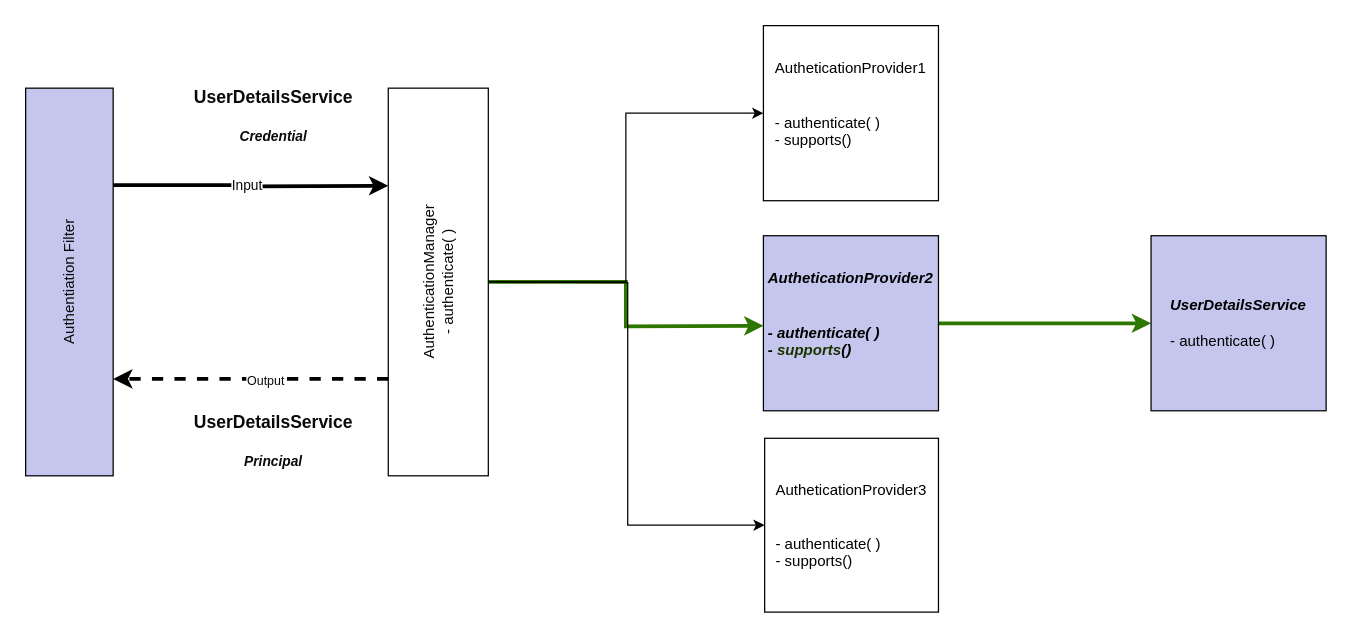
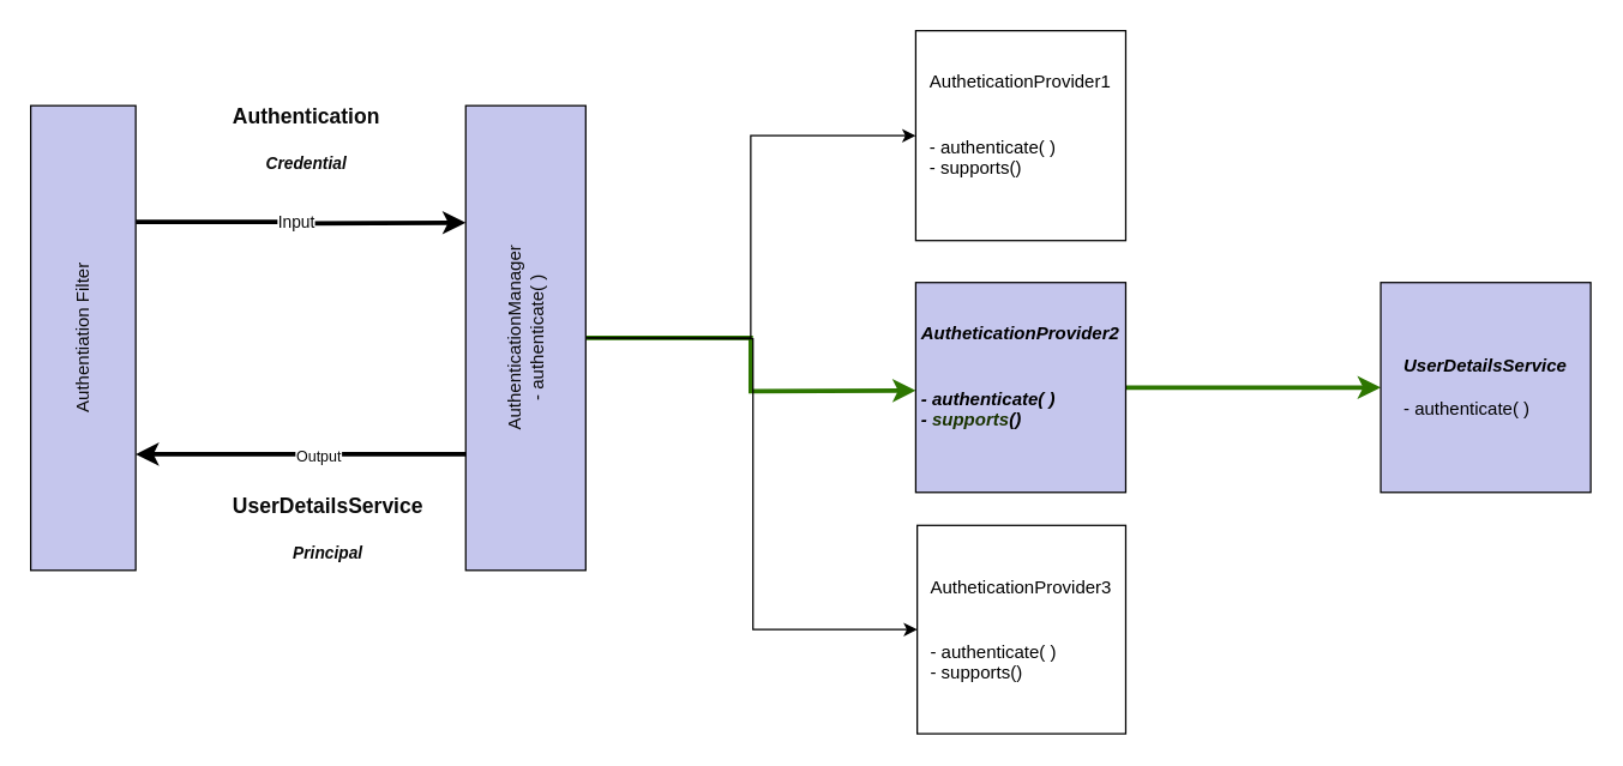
  <mxCell id="0" />
  <mxCell id="1" parent="0" />
  <mxCell id="2" style="edgeStyle=orthogonalEdgeStyle;rounded=0;orthogonalLoop=1;jettySize=auto;html=1;exitX=1;exitY=0.25;exitDx=0;exitDy=0;fontColor=#0A0A0A;targetPerimeterSpacing=0;strokeWidth=3;fontSize=3;" parent="1" source="4" edge="1"><mxGeometry relative="1" as="geometry"><mxPoint x="310" y="148" as="targetPoint" /></mxGeometry></mxCell>
  <mxCell id="3" value="Input" style="edgeLabel;html=1;align=center;verticalAlign=middle;resizable=0;points=[];fontColor=#0A0A0A;labelBackgroundColor=#FFFFFF;" parent="2" vertex="1" connectable="0"><mxGeometry x="-0.037" relative="1" as="geometry"><mxPoint as="offset" /></mxGeometry></mxCell>
  <mxCell id="4" value="Authentiation Filter" style="whiteSpace=wrap;html=1;verticalAlign=middle;horizontal=0;fillColor=#c5c6ed;fontColor=#0A0A0A;" parent="1" vertex="1"><mxGeometry x="20" y="70" width="70" height="310" as="geometry" /></mxCell>
  <mxCell id="5" style="edgeStyle=orthogonalEdgeStyle;rounded=0;orthogonalLoop=1;jettySize=auto;html=1;entryX=0;entryY=0.5;entryDx=0;entryDy=0;fontColor=#000000;fillColor=#60a917;strokeColor=#2D7600;targetPerimeterSpacing=0;strokeWidth=3;exitX=1;exitY=0.5;exitDx=0;exitDy=0;" parent="1" source="13" edge="1"><mxGeometry relative="1" as="geometry"><mxPoint x="480" y="170" as="sourcePoint" /><mxPoint x="610" y="260" as="targetPoint" /></mxGeometry></mxCell>
  <mxCell id="6" style="edgeStyle=orthogonalEdgeStyle;rounded=0;orthogonalLoop=1;jettySize=auto;html=1;entryX=0;entryY=0.5;entryDx=0;entryDy=0;fontColor=#000000;exitX=1;exitY=0.5;exitDx=0;exitDy=0;" parent="1" source="13" target="8" edge="1"><mxGeometry relative="1" as="geometry"><mxPoint x="480" y="170" as="sourcePoint" /></mxGeometry></mxCell>
  <mxCell id="7" style="edgeStyle=orthogonalEdgeStyle;rounded=0;orthogonalLoop=1;jettySize=auto;html=1;entryX=0;entryY=0.5;entryDx=0;entryDy=0;fontColor=#000000;" parent="1" target="11" edge="1"><mxGeometry relative="1" as="geometry"><mxPoint x="391" y="225" as="sourcePoint" /><mxPoint x="610" y="455" as="targetPoint" /></mxGeometry></mxCell>
  <mxCell id="8" value="AutheticationProvider1&lt;br&gt;&lt;div style=&quot;text-align: left&quot;&gt;&lt;span&gt;&lt;br&gt;&lt;/span&gt;&lt;/div&gt;&lt;div style=&quot;text-align: left&quot;&gt;&lt;span&gt;&lt;br&gt;&lt;/span&gt;&lt;/div&gt;&lt;div style=&quot;text-align: left&quot;&gt;&lt;span&gt;- authenticate( )&lt;/span&gt;&lt;/div&gt;&lt;div style=&quot;text-align: left&quot;&gt;&lt;span&gt;- supports()&lt;/span&gt;&lt;/div&gt;&lt;div style=&quot;text-align: left&quot;&gt;&lt;span&gt;&lt;br&gt;&lt;/span&gt;&lt;/div&gt;" style="whiteSpace=wrap;html=1;aspect=fixed;fontColor=#000000;verticalAlign=middle;fillColor=#FFFFFF;" parent="1" vertex="1"><mxGeometry x="610" y="20" width="140" height="140" as="geometry" /></mxCell>
  <mxCell id="9" style="edgeStyle=orthogonalEdgeStyle;rounded=0;orthogonalLoop=1;jettySize=auto;html=1;entryX=0;entryY=0.5;entryDx=0;entryDy=0;fontColor=#0A0A0A;targetPerimeterSpacing=0;strokeWidth=3;fillColor=#60a917;strokeColor=#2D7600;" parent="1" source="10" target="12" edge="1"><mxGeometry relative="1" as="geometry" /></mxCell>
  <mxCell id="10" value="&lt;b&gt;&lt;i&gt;AutheticationProvider2&lt;br&gt;&lt;/i&gt;&lt;/b&gt;&lt;div style=&quot;text-align: left&quot;&gt;&lt;span&gt;&lt;b&gt;&lt;i&gt;&lt;br&gt;&lt;/i&gt;&lt;/b&gt;&lt;/span&gt;&lt;/div&gt;&lt;div style=&quot;text-align: left&quot;&gt;&lt;span&gt;&lt;b&gt;&lt;i&gt;&lt;br&gt;&lt;/i&gt;&lt;/b&gt;&lt;/span&gt;&lt;/div&gt;&lt;div style=&quot;text-align: left&quot;&gt;&lt;span&gt;&lt;b&gt;&lt;i&gt;- authenticate( )&lt;/i&gt;&lt;/b&gt;&lt;/span&gt;&lt;/div&gt;&lt;div style=&quot;text-align: left&quot;&gt;&lt;b&gt;&lt;i&gt;- &lt;font color=&quot;#1a3300&quot;&gt;supports&lt;/font&gt;()&lt;/i&gt;&lt;/b&gt;&lt;/div&gt;&lt;div style=&quot;text-align: left&quot;&gt;&lt;span&gt;&lt;br&gt;&lt;/span&gt;&lt;/div&gt;" style="whiteSpace=wrap;html=1;aspect=fixed;fontColor=#000000;verticalAlign=middle;fillColor=#C5C6ED;" parent="1" vertex="1"><mxGeometry x="610" y="188" width="140" height="140" as="geometry" /></mxCell>
  <mxCell id="11" value="AutheticationProvider3&lt;br&gt;&lt;div style=&quot;text-align: left&quot;&gt;&lt;span&gt;&lt;br&gt;&lt;/span&gt;&lt;/div&gt;&lt;div style=&quot;text-align: left&quot;&gt;&lt;span&gt;&lt;br&gt;&lt;/span&gt;&lt;/div&gt;&lt;div style=&quot;text-align: left&quot;&gt;&lt;span&gt;- authenticate( )&lt;/span&gt;&lt;/div&gt;&lt;div style=&quot;text-align: left&quot;&gt;&lt;span&gt;- supports()&lt;/span&gt;&lt;/div&gt;" style="whiteSpace=wrap;html=1;aspect=fixed;fontColor=#000000;verticalAlign=middle;fillColor=#FFFFFF;" parent="1" vertex="1"><mxGeometry x="611" y="350" width="139" height="139" as="geometry" /></mxCell>
  <mxCell id="12" value="&lt;i style=&quot;font-weight: bold&quot;&gt;UserDetailsService&lt;br&gt;&lt;/i&gt;&lt;br&gt;&lt;div style=&quot;text-align: left&quot;&gt;- authenticate( )&lt;/div&gt;" style="whiteSpace=wrap;html=1;aspect=fixed;fontColor=#000000;verticalAlign=middle;fillColor=#C5C6ED;" parent="1" vertex="1"><mxGeometry x="920" y="188" width="140" height="140" as="geometry" /></mxCell>
- <mxCell id="13" value="AuthenticationManager&lt;br&gt;- authenticate( )" style="rounded=0;whiteSpace=wrap;html=1;fontColor=#0A0A0A;fillColor=#FFFFFF;verticalAlign=middle;horizontal=0;" parent="1" vertex="1"><mxGeometry x="310" y="70" width="80" height="310" as="geometry" /></mxCell>
- <mxCell id="14" value="" style="endArrow=classic;html=1;fontSize=11;fontColor=#0A0A0A;targetPerimeterSpacing=0;strokeWidth=3;exitX=0;exitY=0.75;exitDx=0;exitDy=0;entryX=1;entryY=0.75;entryDx=0;entryDy=0;dashed=1;" parent="1" source="13" target="4" edge="1"><mxGeometry width="50" height="50" relative="1" as="geometry"><mxPoint x="180" y="460" as="sourcePoint" /><mxPoint x="230" y="410" as="targetPoint" /></mxGeometry></mxCell>
+ <mxCell id="13" value="AuthenticationManager&lt;br&gt;- authenticate( )" style="rounded=0;whiteSpace=wrap;html=1;fontColor=#0A0A0A;fillColor=#c5c6ed;verticalAlign=middle;horizontal=0;" parent="1" vertex="1"><mxGeometry x="310" y="70" width="80" height="310" as="geometry" /></mxCell>
+ <mxCell id="14" value="" style="endArrow=classic;html=1;fontSize=11;fontColor=#0A0A0A;targetPerimeterSpacing=0;strokeWidth=3;exitX=0;exitY=0.75;exitDx=0;exitDy=0;entryX=1;entryY=0.75;entryDx=0;entryDy=0;" parent="1" source="13" target="4" edge="1"><mxGeometry width="50" height="50" relative="1" as="geometry"><mxPoint x="180" y="460" as="sourcePoint" /><mxPoint x="230" y="410" as="targetPoint" /></mxGeometry></mxCell>
  <mxCell id="15" value="Output" style="edgeLabel;html=1;align=center;verticalAlign=middle;resizable=0;points=[];fontSize=3;fontColor=#0A0A0A;" parent="14" vertex="1" connectable="0"><mxGeometry x="-0.111" y="1" relative="1" as="geometry"><mxPoint as="offset" /></mxGeometry></mxCell>
  <mxCell id="16" value="&lt;font style=&quot;font-size: 10px&quot;&gt;Output&lt;/font&gt;" style="edgeLabel;html=1;align=center;verticalAlign=middle;resizable=0;points=[];fontSize=11;fontColor=#0A0A0A;labelBackgroundColor=#FFFFFF;" parent="14" vertex="1" connectable="0"><mxGeometry x="-0.102" y="1" relative="1" as="geometry"><mxPoint as="offset" /></mxGeometry></mxCell>
  <mxCell id="17" value="&lt;h1 style=&quot;font-size: 14px&quot;&gt;&lt;font style=&quot;font-size: 14px&quot;&gt;UserDetailsService&lt;/font&gt;&lt;/h1&gt;&lt;p style=&quot;text-align: center ; font-size: 14px&quot;&gt;&lt;font style=&quot;font-size: 11px&quot;&gt;&lt;b&gt;&lt;i&gt;Principal&lt;/i&gt;&lt;/b&gt;&lt;/font&gt;&lt;/p&gt;" style="text;html=1;strokeColor=none;fillColor=none;spacing=5;spacingTop=-20;whiteSpace=wrap;overflow=hidden;rounded=0;labelBackgroundColor=#FFFFFF;fontSize=11;fontColor=#0A0A0A;verticalAlign=middle;" parent="1" vertex="1"><mxGeometry x="150" y="330" width="210" height="70" as="geometry" /></mxCell>
- <mxCell id="18" value="&lt;h1 style=&quot;font-size: 14px&quot;&gt;&lt;font style=&quot;font-size: 14px&quot;&gt;UserDetailsService&lt;/font&gt;&lt;/h1&gt;&lt;p style=&quot;text-align: center ; font-size: 14px&quot;&gt;&lt;font style=&quot;font-size: 11px&quot;&gt;&lt;b&gt;&lt;i&gt;Credential&lt;/i&gt;&lt;/b&gt;&lt;/font&gt;&lt;/p&gt;" style="text;html=1;strokeColor=none;fillColor=none;spacing=5;spacingTop=-20;whiteSpace=wrap;overflow=hidden;rounded=0;labelBackgroundColor=#FFFFFF;fontSize=11;fontColor=#0A0A0A;verticalAlign=middle;" parent="1" vertex="1"><mxGeometry x="150" y="70" width="210" height="70" as="geometry" /></mxCell>
+ <mxCell id="18" value="&lt;h1 style=&quot;font-size: 14px&quot;&gt;&lt;font style=&quot;font-size: 14px&quot;&gt;Authentication&lt;/font&gt;&lt;/h1&gt;&lt;p style=&quot;text-align: center ; font-size: 14px&quot;&gt;&lt;font style=&quot;font-size: 11px&quot;&gt;&lt;b&gt;&lt;i&gt;Credential&lt;/i&gt;&lt;/b&gt;&lt;/font&gt;&lt;/p&gt;" style="text;html=1;strokeColor=none;fillColor=none;spacing=5;spacingTop=-20;whiteSpace=wrap;overflow=hidden;rounded=0;labelBackgroundColor=#FFFFFF;fontSize=11;fontColor=#0A0A0A;verticalAlign=middle;" parent="1" vertex="1"><mxGeometry x="150" y="70" width="210" height="70" as="geometry" /></mxCell>
